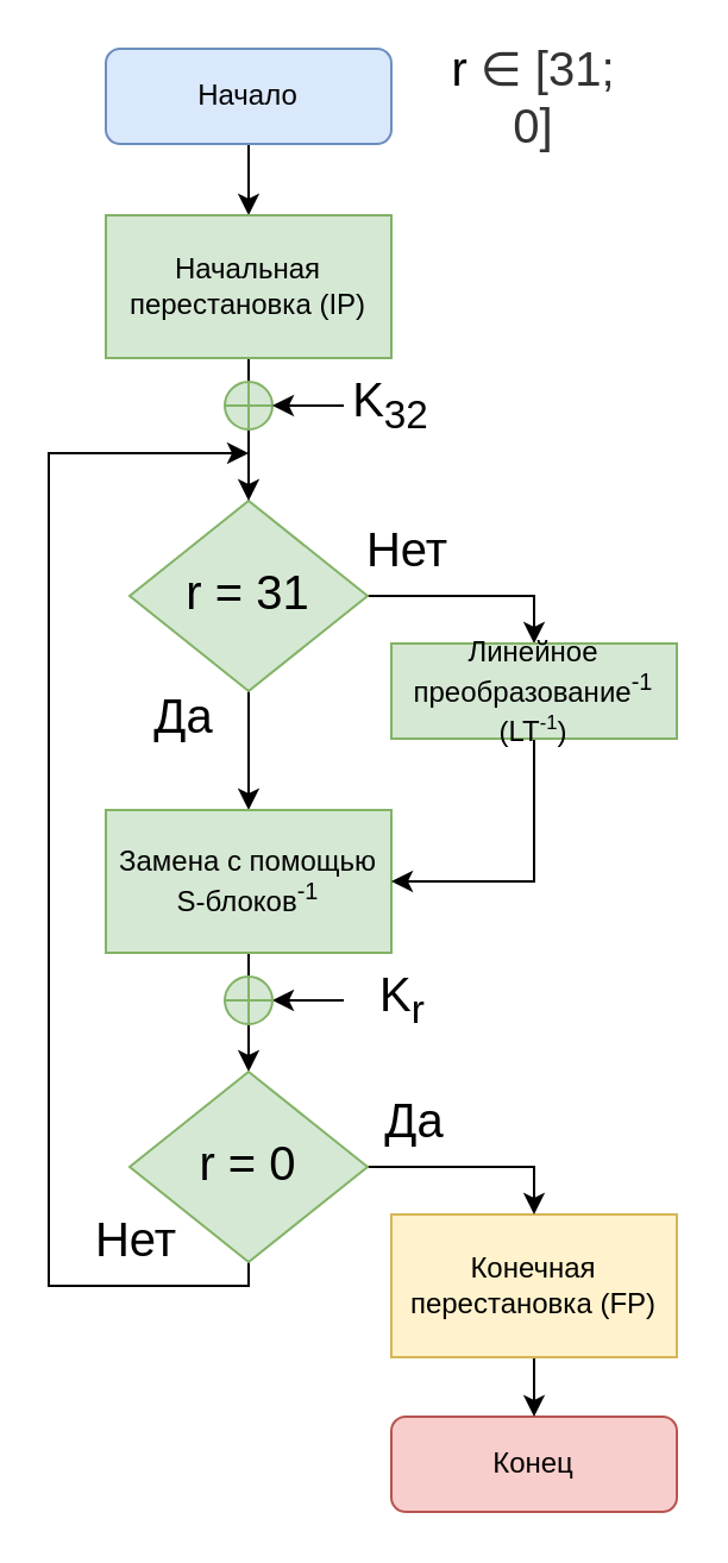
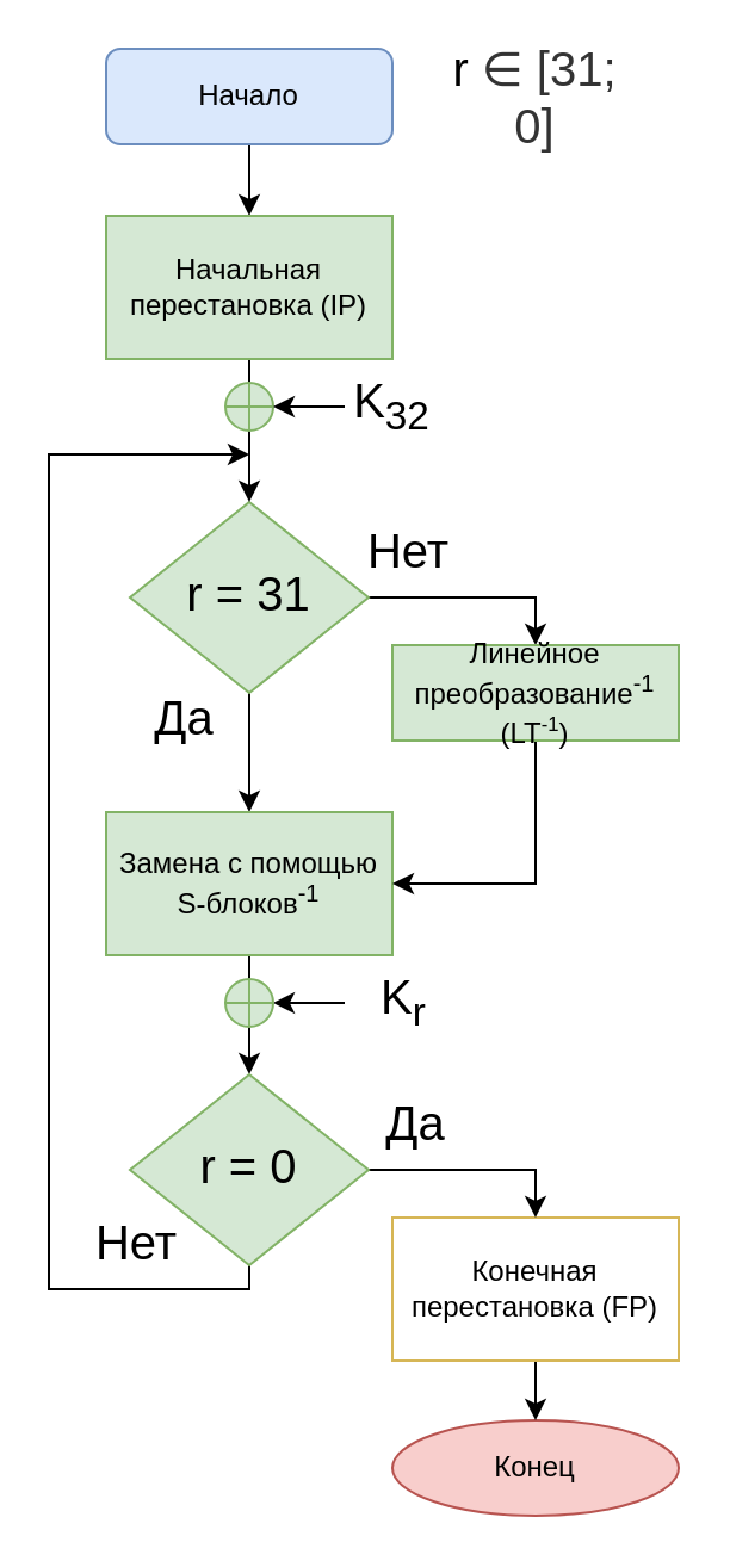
  <mxCell id="0" />
  <mxCell id="1" parent="0" />
  <mxCell id="2" style="edgeStyle=orthogonalEdgeStyle;rounded=0;orthogonalLoop=1;jettySize=auto;html=1;exitX=0.5;exitY=1;exitDx=0;exitDy=0;entryX=0.5;entryY=0;entryDx=0;entryDy=0;" parent="1" source="3" target="11" edge="1"><mxGeometry relative="1" as="geometry" /></mxCell>
  <mxCell id="3" value="Начало" style="rounded=1;whiteSpace=wrap;html=1;fontSize=12;glass=0;strokeWidth=1;shadow=0;fillColor=#dae8fc;strokeColor=#6c8ebf;" parent="1" vertex="1"><mxGeometry x="44" y="20" width="120" height="40" as="geometry" /></mxCell>
  <mxCell id="4" style="edgeStyle=orthogonalEdgeStyle;rounded=0;orthogonalLoop=1;jettySize=auto;html=1;exitX=1;exitY=0.5;exitDx=0;exitDy=0;entryX=0.5;entryY=0;entryDx=0;entryDy=0;" edge="1" parent="1" source="6" target="16"><mxGeometry relative="1" as="geometry" /></mxCell>
  <mxCell id="5" style="edgeStyle=orthogonalEdgeStyle;rounded=0;orthogonalLoop=1;jettySize=auto;html=1;exitX=0.5;exitY=1;exitDx=0;exitDy=0;entryX=0.5;entryY=0;entryDx=0;entryDy=0;" edge="1" parent="1" source="6" target="9"><mxGeometry relative="1" as="geometry" /></mxCell>
  <mxCell id="6" value="&lt;font style=&quot;font-size: 20px&quot;&gt;r = 31&lt;/font&gt;" style="rhombus;whiteSpace=wrap;html=1;shadow=0;fontFamily=Helvetica;fontSize=12;align=center;strokeWidth=1;spacing=6;spacingTop=-4;fillColor=#d5e8d4;strokeColor=#82b366;" parent="1" vertex="1"><mxGeometry x="54" y="210" width="100" height="80" as="geometry" /></mxCell>
- <mxCell id="7" value="Конец" style="rounded=1;whiteSpace=wrap;html=1;fontSize=12;glass=0;strokeWidth=1;shadow=0;fillColor=#f8cecc;strokeColor=#b85450;" parent="1" vertex="1"><mxGeometry x="164" y="595" width="120" height="40" as="geometry" /></mxCell>
+ <mxCell id="7" value="Конец" style="ellipse;whiteSpace=wrap;html=1;fontSize=12;glass=0;strokeWidth=1;shadow=0;fillColor=#f8cecc;strokeColor=#b85450;" parent="1" vertex="1"><mxGeometry x="164" y="595" width="120" height="40" as="geometry" /></mxCell>
  <mxCell id="8" style="edgeStyle=orthogonalEdgeStyle;rounded=0;orthogonalLoop=1;jettySize=auto;html=1;exitX=0.5;exitY=1;exitDx=0;exitDy=0;entryX=0.5;entryY=0;entryDx=0;entryDy=0;" edge="1" parent="1" source="9" target="25"><mxGeometry relative="1" as="geometry" /></mxCell>
  <mxCell id="9" value="Замена с помощью S-блоков&lt;sup&gt;-1&lt;/sup&gt;" style="rounded=0;whiteSpace=wrap;html=1;fillColor=#d5e8d4;strokeColor=#82b366;" parent="1" vertex="1"><mxGeometry x="44" y="340" width="120" height="60" as="geometry" /></mxCell>
  <mxCell id="10" style="edgeStyle=orthogonalEdgeStyle;rounded=0;orthogonalLoop=1;jettySize=auto;html=1;exitX=0.5;exitY=1;exitDx=0;exitDy=0;entryX=0.5;entryY=0;entryDx=0;entryDy=0;" edge="1" parent="1" source="11" target="6"><mxGeometry relative="1" as="geometry" /></mxCell>
  <mxCell id="11" value="Начальная перестановка (IP)" style="rounded=0;whiteSpace=wrap;html=1;fillColor=#d5e8d4;strokeColor=#82b366;" parent="1" vertex="1"><mxGeometry x="44" y="90" width="120" height="60" as="geometry" /></mxCell>
  <mxCell id="12" style="edgeStyle=orthogonalEdgeStyle;rounded=0;orthogonalLoop=1;jettySize=auto;html=1;exitX=0.5;exitY=1;exitDx=0;exitDy=0;entryX=0.5;entryY=0;entryDx=0;entryDy=0;" parent="1" source="13" target="7" edge="1"><mxGeometry relative="1" as="geometry" /></mxCell>
- <mxCell id="13" value="Конечная перестановка (FP)" style="rounded=0;whiteSpace=wrap;html=1;fillColor=#fff2cc;strokeColor=#d6b656;" parent="1" vertex="1"><mxGeometry x="164" y="510" width="120" height="60" as="geometry" /></mxCell>
+ <mxCell id="13" value="Конечная перестановка (FP)" style="rounded=0;whiteSpace=wrap;html=1;fillColor=#ffffff;strokeColor=#d6b656;" parent="1" vertex="1"><mxGeometry x="164" y="510" width="120" height="60" as="geometry" /></mxCell>
  <mxCell id="14" style="edgeStyle=orthogonalEdgeStyle;rounded=0;orthogonalLoop=1;jettySize=auto;html=1;exitX=0.5;exitY=1;exitDx=0;exitDy=0;" parent="1" source="25" edge="1"><mxGeometry relative="1" as="geometry"><mxPoint x="104" y="190" as="targetPoint" /><Array as="points"><mxPoint x="104" y="540" /><mxPoint x="20" y="540" /><mxPoint x="20" y="190" /></Array><mxPoint x="140" y="690" as="sourcePoint" /></mxGeometry></mxCell>
  <mxCell id="15" style="edgeStyle=orthogonalEdgeStyle;rounded=0;orthogonalLoop=1;jettySize=auto;html=1;exitX=0.5;exitY=1;exitDx=0;exitDy=0;entryX=1;entryY=0.5;entryDx=0;entryDy=0;" edge="1" parent="1" source="16" target="9"><mxGeometry relative="1" as="geometry" /></mxCell>
  <mxCell id="16" value="Линейное преобразование&lt;sup&gt;-1&lt;/sup&gt; (LT&lt;span style=&quot;font-size: 10px&quot;&gt;&lt;sup&gt;-1&lt;/sup&gt;&lt;/span&gt;)" style="rounded=0;whiteSpace=wrap;html=1;fillColor=#d5e8d4;strokeColor=#82b366;" parent="1" vertex="1"><mxGeometry x="164" y="270" width="120" height="40" as="geometry" /></mxCell>
  <mxCell id="17" value="&lt;font style=&quot;font-size: 20px&quot;&gt;Нет&lt;/font&gt;" style="text;html=1;align=center;verticalAlign=middle;whiteSpace=wrap;rounded=0;" parent="1" vertex="1"><mxGeometry x="158" y="220" width="26" height="20" as="geometry" /></mxCell>
  <mxCell id="18" value="" style="endArrow=classic;html=1;entryX=1;entryY=0.5;entryDx=0;entryDy=0;" parent="1" edge="1"><mxGeometry width="50" height="50" relative="1" as="geometry"><mxPoint x="144" y="420" as="sourcePoint" /><mxPoint x="114" y="420" as="targetPoint" /></mxGeometry></mxCell>
  <mxCell id="19" value="&lt;font style=&quot;font-size: 20px&quot;&gt;K&lt;sub&gt;r&lt;/sub&gt;&lt;/font&gt;" style="text;html=1;align=center;verticalAlign=middle;whiteSpace=wrap;rounded=0;" parent="1" vertex="1"><mxGeometry x="144" y="410" width="50" height="20" as="geometry" /></mxCell>
  <mxCell id="20" value="" style="shape=orEllipse;perimeter=ellipsePerimeter;whiteSpace=wrap;html=1;backgroundOutline=1;fillColor=#d5e8d4;strokeColor=#82b366;" parent="1" vertex="1"><mxGeometry x="94" y="160" width="20" height="20" as="geometry" /></mxCell>
  <mxCell id="21" value="" style="endArrow=classic;html=1;entryX=1;entryY=0.5;entryDx=0;entryDy=0;" parent="1" edge="1"><mxGeometry width="50" height="50" relative="1" as="geometry"><mxPoint x="144" y="170" as="sourcePoint" /><mxPoint x="114" y="170" as="targetPoint" /></mxGeometry></mxCell>
  <mxCell id="22" value="&lt;font style=&quot;font-size: 20px&quot;&gt;K&lt;sub&gt;32&lt;/sub&gt;&lt;/font&gt;" style="text;html=1;align=center;verticalAlign=middle;whiteSpace=wrap;rounded=0;" parent="1" vertex="1"><mxGeometry x="144" y="160" width="40" height="20" as="geometry" /></mxCell>
  <mxCell id="23" value="&lt;font style=&quot;font-size: 20px&quot;&gt;Да&lt;/font&gt;" style="text;html=1;align=center;verticalAlign=middle;whiteSpace=wrap;rounded=0;" parent="1" vertex="1"><mxGeometry x="57" y="290" width="40" height="20" as="geometry" /></mxCell>
  <mxCell id="24" style="edgeStyle=orthogonalEdgeStyle;rounded=0;orthogonalLoop=1;jettySize=auto;html=1;exitX=1;exitY=0.5;exitDx=0;exitDy=0;entryX=0.5;entryY=0;entryDx=0;entryDy=0;" edge="1" parent="1" source="25" target="13"><mxGeometry relative="1" as="geometry" /></mxCell>
  <mxCell id="25" value="&lt;font style=&quot;font-size: 20px&quot;&gt;r = 0&lt;/font&gt;" style="rhombus;whiteSpace=wrap;html=1;shadow=0;fontFamily=Helvetica;fontSize=12;align=center;strokeWidth=1;spacing=6;spacingTop=-4;fillColor=#d5e8d4;strokeColor=#82b366;" vertex="1" parent="1"><mxGeometry x="54" y="450" width="100" height="80" as="geometry" /></mxCell>
  <mxCell id="26" value="&lt;font style=&quot;font-size: 20px&quot;&gt;Нет&lt;/font&gt;" style="text;html=1;align=center;verticalAlign=middle;whiteSpace=wrap;rounded=0;" vertex="1" parent="1"><mxGeometry x="44" y="510" width="26" height="20" as="geometry" /></mxCell>
  <mxCell id="27" value="" style="shape=orEllipse;perimeter=ellipsePerimeter;whiteSpace=wrap;html=1;backgroundOutline=1;fillColor=#d5e8d4;strokeColor=#82b366;" parent="1" vertex="1"><mxGeometry x="94" y="410" width="20" height="20" as="geometry" /></mxCell>
  <mxCell id="28" value="&lt;font style=&quot;font-size: 20px&quot;&gt;Да&lt;/font&gt;" style="text;html=1;align=center;verticalAlign=middle;whiteSpace=wrap;rounded=0;" vertex="1" parent="1"><mxGeometry x="154" y="460" width="40" height="20" as="geometry" /></mxCell>
  <mxCell id="29" value="&lt;font style=&quot;font-size: 20px&quot;&gt;r&amp;nbsp;&lt;span style=&quot;color: rgb(51 , 51 , 51) ; font-family: &amp;#34;arial&amp;#34; , &amp;#34;helvetica&amp;#34; , sans-serif&quot;&gt;∈ [31; 0]&lt;/span&gt;&lt;/font&gt;" style="text;html=1;strokeColor=none;fillColor=none;align=center;verticalAlign=middle;whiteSpace=wrap;rounded=0;" vertex="1" parent="1"><mxGeometry x="179" y="30" width="90" height="20" as="geometry" /></mxCell>
